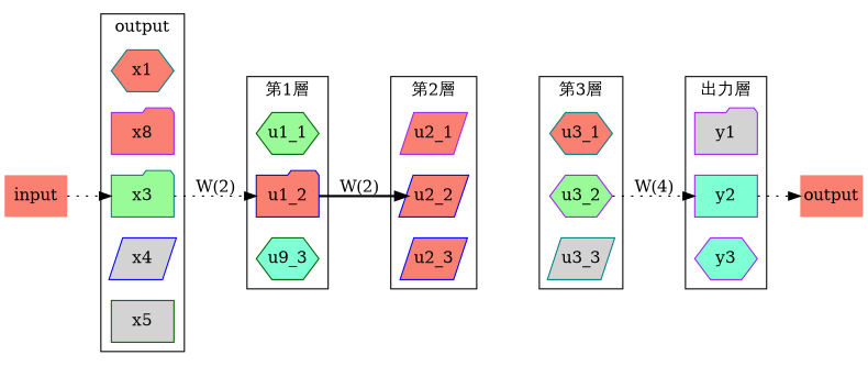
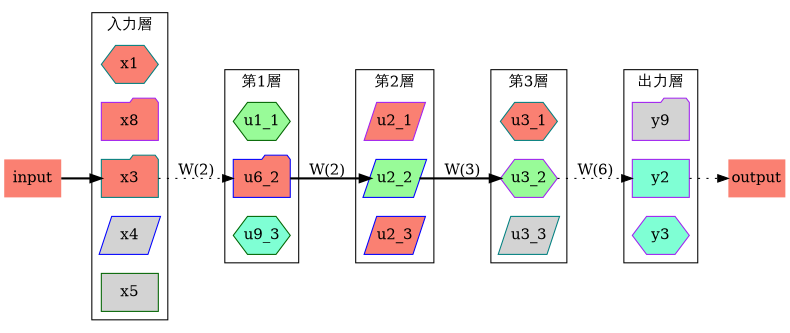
  digraph {
    compound=true
    ordering=out
    rankdir=LR
    splines=line
    node [color=purple fillcolor=salmon fixedsize=true shape=hexagon style="solid,filled"]
    edge [style=bold]
    u1_1 [color=darkgreen fillcolor=palegreen]
-   u1_2 [color=blue shape=folder]
+   u1_2 [color=blue shape=folder label=u6_2]
    n3 [color=darkgreen fillcolor=aquamarine label=u9_3]
    x1 [color=teal]
    n5 [label=x8 shape=folder]
-   x3 [color=teal fillcolor=palegreen shape=folder]
+   x3 [color=teal shape=folder]
    x4 [color=blue fillcolor=lightgrey shape=parallelogram]
    x5 [color=darkgreen fillcolor=lightgrey shape=box]
    u2_1 [shape=parallelogram]
-   u2_2 [color=blue shape=parallelogram]
+   u2_2 [color=blue fillcolor=palegreen shape=parallelogram]
    u2_3 [color=blue shape=parallelogram]
    u3_1 [color=teal]
    u3_2 [fillcolor=palegreen]
    u3_3 [color=teal fillcolor=lightgrey shape=parallelogram]
-   y1 [fillcolor=lightgrey shape=folder]
+   y1 [fillcolor=lightgrey shape=folder label=y9]
    y2 [fillcolor=aquamarine shape=box]
    y3 [fillcolor=aquamarine]
    n18 [color=teal label=output shape=none style=filled]
    n19 [label=input shape=none style=filled]
    subgraph cluster_1 {
      label="第1層"
      u1_1
      u1_2
      n3
    }
    subgraph cluster_2 {
-     label=output
+     label="入力層"
      x1
      n5
      x3
      x4
      x5
    }
    subgraph cluster_3 {
      label="第2層"
      u2_1
      u2_2
      u2_3
    }
    subgraph cluster_4 {
      label="第3層"
      u3_1
      u3_2
      u3_3
    }
    subgraph cluster_5 {
      label="出力層"
      y1
      y2
      y3
    }
    u1_2 -> u2_2 [label="W(2)"]
    x3 -> u1_2 [label="W(2)" style=dotted]
-   u3_2 -> y2 [label="W(4)" style=dotted]
+   u2_2 -> u3_2 [label="W(3)"]
+   u3_2 -> y2 [label="W(6)" style=dotted]
    y2 -> n18 [style=dotted]
-   n19 -> x3 [style=dotted]
+   n19 -> x3
  }
